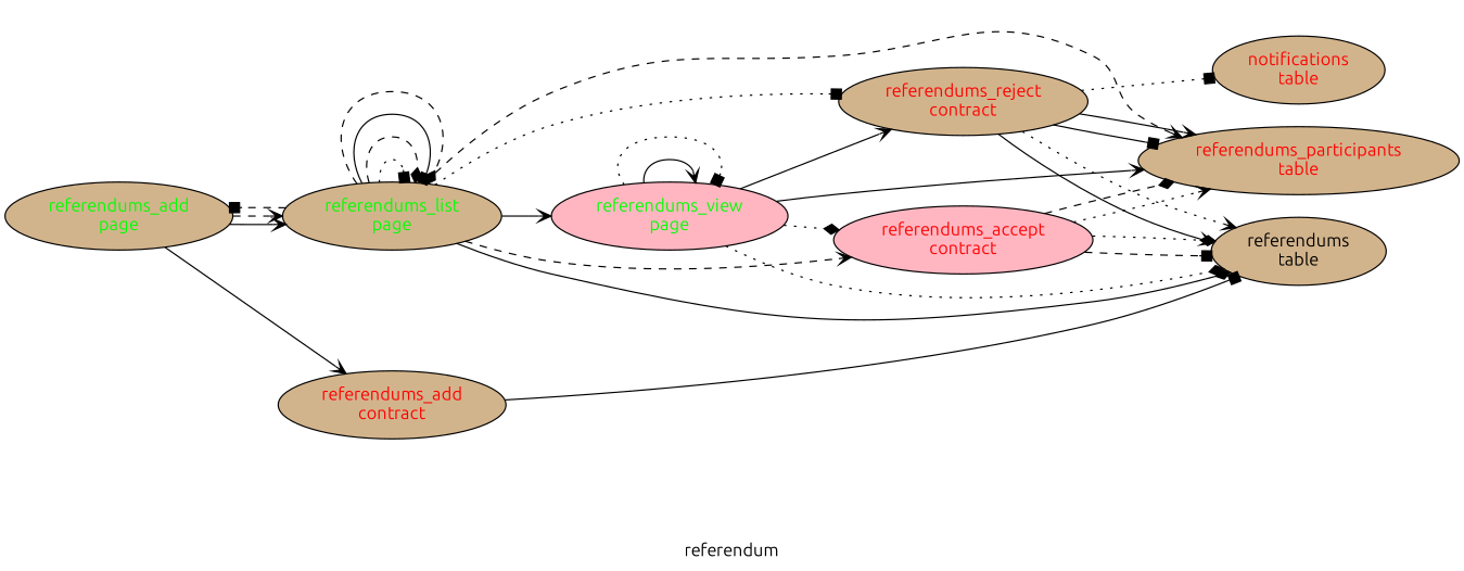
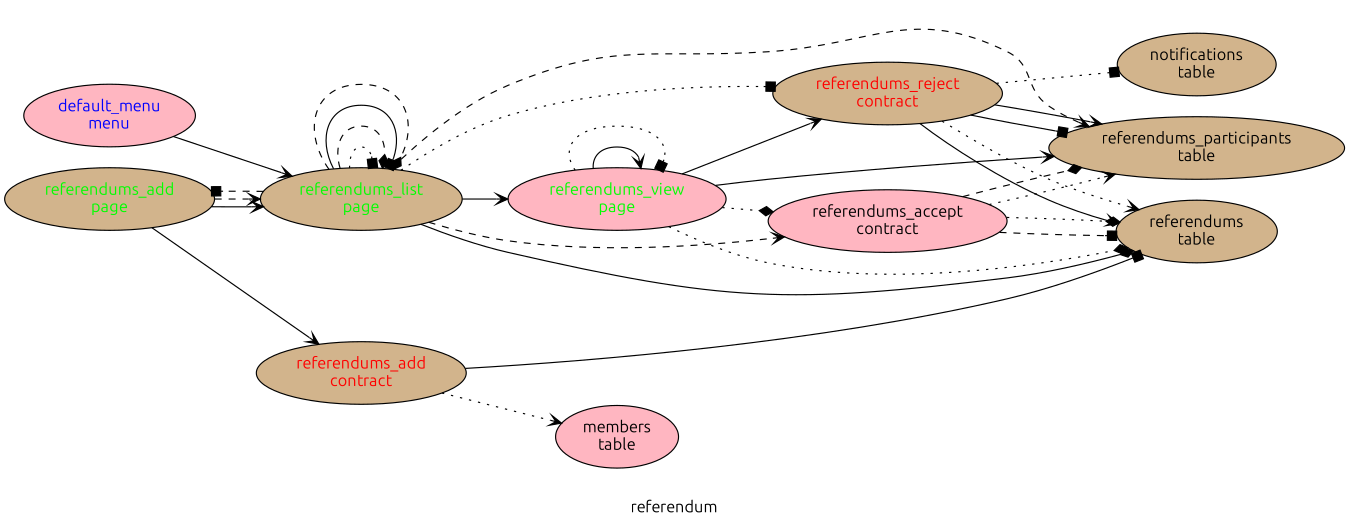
  digraph {
    fontname=Ubuntu
    label=referendum
    rankdir=LR
    node [fillcolor=tan fontname=Ubuntu group=contracts style=filled]
    edge [arrowhead=vee fontname=Ubuntu style=solid]
-   "referendums_accept\ncontract" [fillcolor=lightpink fontcolor=red]
+   "referendums_accept\ncontract" [fillcolor=lightpink fontcolor=black]
    "referendums\ntable" [group=tables]
-   "referendums_participants\ntable" [group=tables fontcolor=red]
-   "notifications\ntable" [fontcolor=red group=""]
+   "referendums_participants\ntable" [group=tables]
+   "notifications\ntable" [group=""]
    "referendums_add\ncontract" [fontcolor=red]
+   "members\ntable" [fillcolor=lightpink group=""]
    "referendums_reject\ncontract" [fontcolor=red]
+   "default_menu\nmenu" [fillcolor=lightpink fontcolor=blue group=menus]
    "referendums_list\npage" [fontcolor=green group=pages]
    "referendums_add\npage" [fontcolor=green group=pages]
    "referendums_view\npage" [fillcolor=lightpink fontcolor=green group=pages]
    "referendums_accept\ncontract" -> "referendums\ntable" [arrowhead=box style=dashed]
    "referendums_accept\ncontract" -> "referendums\ntable" [arrowhead=diamond style=dotted]
    "referendums_accept\ncontract" -> "referendums_participants\ntable" [style=dotted]
    "referendums_accept\ncontract" -> "referendums_participants\ntable" [arrowhead=diamond style=dashed]
    "referendums_add\ncontract" -> "referendums\ntable" [arrowhead=box]
+   "referendums_add\ncontract" -> "members\ntable" [style=dotted]
    "referendums_reject\ncontract" -> "referendums\ntable"
    "referendums_reject\ncontract" -> "referendums\ntable" [style=dotted]
    "referendums_reject\ncontract" -> "referendums_participants\ntable" [arrowhead=box]
    "referendums_reject\ncontract" -> "referendums_participants\ntable"
    "referendums_reject\ncontract" -> "notifications\ntable" [arrowhead=box style=dotted]
+   "default_menu\nmenu" -> "referendums_list\npage"
    "referendums_list\npage" -> "referendums_accept\ncontract" [style=dashed]
    "referendums_list\npage" -> "referendums\ntable" [arrowhead=diamond]
    "referendums_list\npage" -> "referendums_participants\ntable" [style=dashed]
    "referendums_list\npage" -> "referendums_reject\ncontract" [arrowhead=box style=dotted]
    "referendums_list\npage" -> "referendums_list\npage" [arrowhead=box style=dotted]
    "referendums_list\npage" -> "referendums_list\npage" [arrowhead=diamond style=dashed]
    "referendums_list\npage" -> "referendums_list\npage" [arrowhead=box]
    "referendums_list\npage" -> "referendums_list\npage" [arrowhead=diamond style=dashed]
    "referendums_list\npage" -> "referendums_add\npage" [arrowhead=box style=dashed]
    "referendums_list\npage" -> "referendums_view\npage"
    "referendums_add\npage" -> "referendums_add\ncontract"
    "referendums_add\npage" -> "referendums_list\npage" [style=dashed]
    "referendums_add\npage" -> "referendums_list\npage"
    "referendums_view\npage" -> "referendums_accept\ncontract" [arrowhead=diamond style=dotted]
    "referendums_view\npage" -> "referendums\ntable" [arrowhead=diamond style=dotted]
    "referendums_view\npage" -> "referendums_participants\ntable"
    "referendums_view\npage" -> "referendums_reject\ncontract"
    "referendums_view\npage" -> "referendums_view\npage"
    "referendums_view\npage" -> "referendums_view\npage" [arrowhead=box style=dotted]
  }
